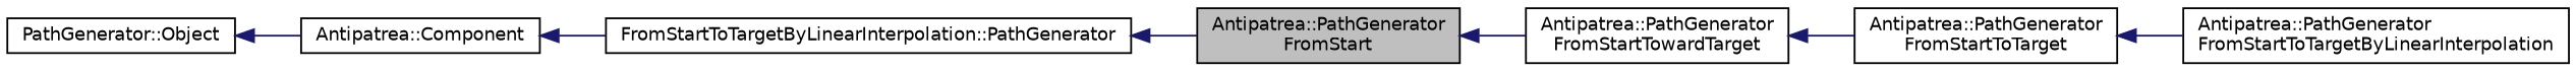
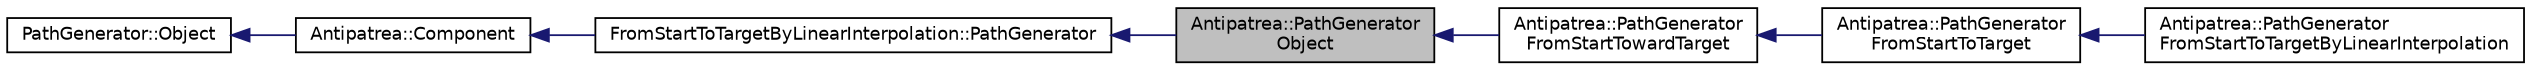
  digraph {
    rankdir=LR
    node [color=black fontname=Helvetica fontsize=10 shape=record]
    edge [color=midnightblue dir=back fontname=Helvetica fontsize=10 labelfontname=Helvetica labelfontsize=10 style=solid]
-   n1 [fillcolor=grey75 fontcolor=black height=0.2 label="Antipatrea::PathGenerator\lFromStart" style=filled width=0.4]
+   n1 [fillcolor=grey75 fontcolor=black height=0.2 label="Antipatrea::PathGenerator\lObject" style=filled width=0.4]
    n2 [height=0.2 label="Antipatrea::PathGenerator\lFromStartTowardTarget" width=0.4]
    n3 [height=0.2 label="Antipatrea::PathGenerator\lFromStartToTarget" width=0.4]
    n4 [height=0.2 label="FromStartToTargetByLinearInterpolation::PathGenerator" width=0.4]
    n5 [height=0.2 label="Antipatrea::Component" width=0.4]
    n6 [height=0.2 label="PathGenerator::Object" width=0.4]
    n7 [height=0.2 label="Antipatrea::PathGenerator\lFromStartToTargetByLinearInterpolation" width=0.4]
    n1 -> n2
    n2 -> n3
    n3 -> n7
    n4 -> n1
    n5 -> n4
    n6 -> n5
  }
